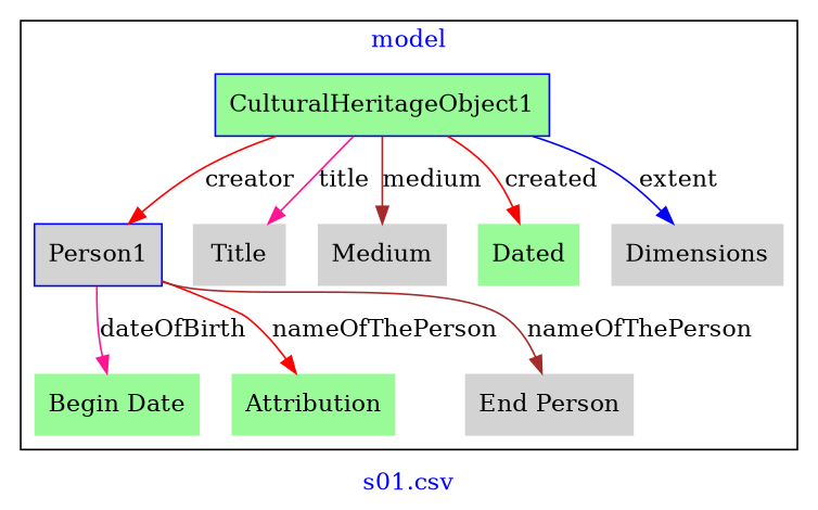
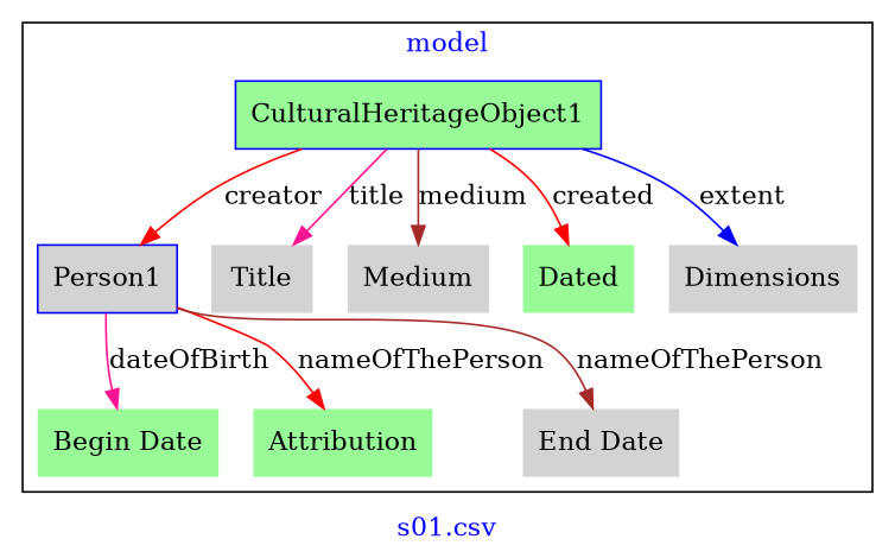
  digraph {
    fontcolor=blue
    label="s01.csv"
    remincross=true
    node [color=black fillcolor=lightgrey shape=plaintext style=filled]
    edge [color=red fontcolor=black]
    n1 [color=blue fillcolor=palegreen label=CulturalHeritageObject1 shape=box]
    n2 [color=blue label=Person1 shape=box]
    n3 [color=gray40 fillcolor=palegreen label="Begin Date"]
    n4 [color=blue fillcolor=palegreen label=Attribution]
    n5 [label=Title]
-   n6 [label="End Person"]
+   n6 [label="End Date"]
    n7 [label=Medium]
    n8 [fillcolor=palegreen label=Dated]
    n9 [color=gray40 label=Dimensions]
    subgraph cluster_1 {
      label=model
      n1
      n2
      n3
      n4
      n5
      n6
      n7
      n8
      n9
    }
    n1 -> n2 [label=creator]
    n1 -> n5 [color=deeppink label=title]
    n1 -> n7 [color=brown label=medium]
    n1 -> n8 [label=created]
    n1 -> n9 [color=blue label=extent]
    n2 -> n3 [color=deeppink label=dateOfBirth]
    n2 -> n4 [label=nameOfThePerson]
    n2 -> n6 [color=brown label=nameOfThePerson]
  }
